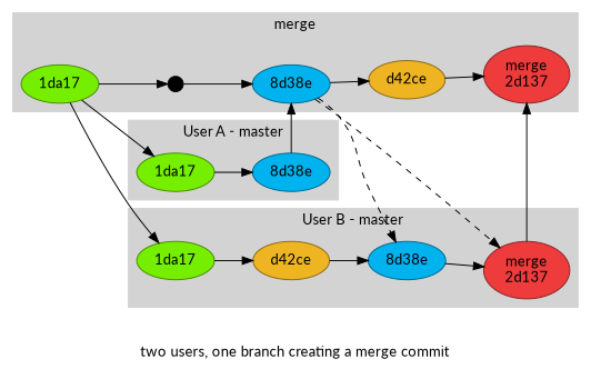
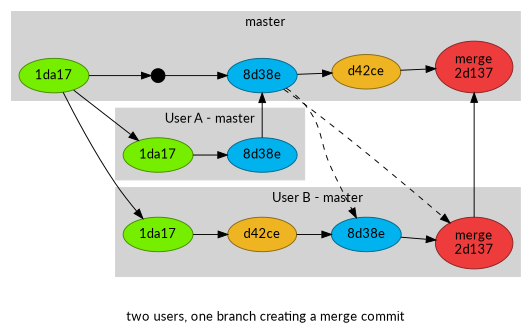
  digraph {
    fontname=Lato
    label="two users, one branch creating a merge commit"
    rankdir=LR
    node [color=chartreuse4 fillcolor=chartreuse2 fontname=Lato style=filled]
    edge [fontname=Lato]
    n1 [label="1da17"]
    m1 [height=.2 shape=point width=.2 color="" fillcolor=""]
    n3 [color=deepskyblue4 fillcolor=deepskyblue2 label="8d38e"]
    n4 [color=goldenrod4 fillcolor=goldenrod2 label=d42ce]
    n5 [color=brown4 fillcolor=brown2 label="merge\n2d137"]
    n6 [label="1da17"]
    n7 [color=deepskyblue4 fillcolor=deepskyblue2 label="8d38e"]
    n8 [label="1da17"]
    n9 [color=deepskyblue4 fillcolor=deepskyblue2 label="8d38e"]
    n10 [color=brown4 fillcolor=brown2 label="merge\n2d137"]
    n11 [color=goldenrod4 fillcolor=goldenrod2 label=d42ce]
    subgraph cluster_1 {
      color=lightgrey
-     label=merge
+     label=master
      style=filled
      n1
      m1
      n3
      n4
      n5
    }
    subgraph cluster_2 {
      color=lightgrey
      label="User A - master"
      style=filled
      n6
      n7
    }
    subgraph cluster_3 {
      color=lightgrey
      label="User B - master"
      style=filled
      n8
      n9
      n10
      n11
    }
    n1 -> m1
    n1 -> n6
    n1 -> n8
    m1 -> n3
    n3 -> n4
    n3 -> n9 [style=dashed]
    n3 -> n10 [style=dashed]
    n4 -> n5
    n6 -> n7
    n7 -> n3
    n8 -> n11
    n9 -> n10
    n10 -> n5
    n11 -> n9
  }
